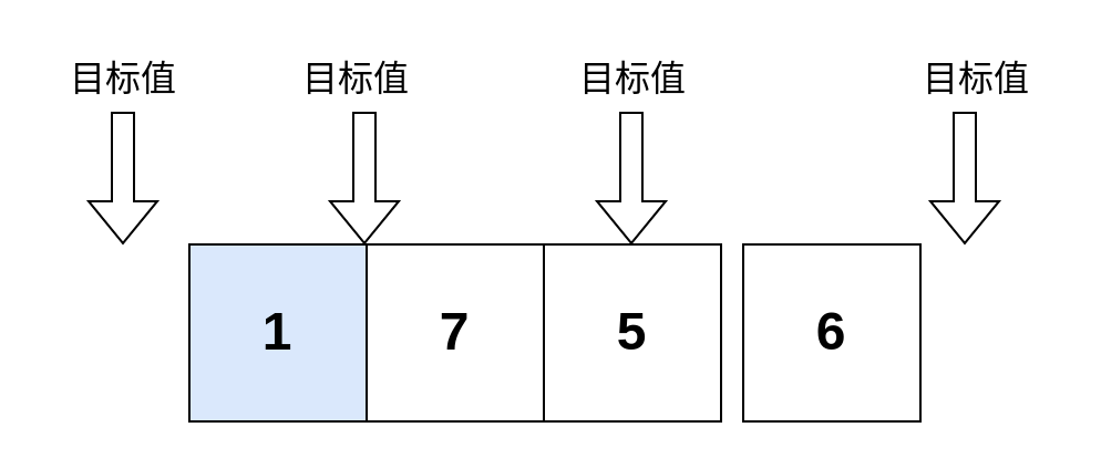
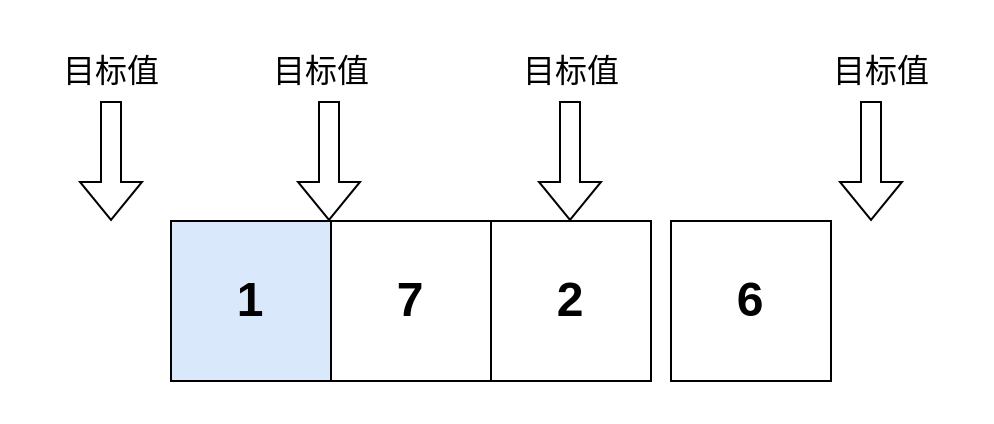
  <mxCell id="0" />
  <mxCell id="1" parent="0" />
  <mxCell id="2" value="1" style="whiteSpace=wrap;html=1;aspect=fixed;fontStyle=1;fontSize=24;fillColor=#dae8fc;" vertex="1" parent="1"><mxGeometry x="85" y="110" width="80" height="80" as="geometry" /></mxCell>
  <mxCell id="3" value="6" style="whiteSpace=wrap;html=1;aspect=fixed;fontStyle=1;fontSize=24;" vertex="1" parent="1"><mxGeometry x="335" y="110" width="80" height="80" as="geometry" /></mxCell>
- <mxCell id="4" value="5" style="whiteSpace=wrap;html=1;aspect=fixed;fontStyle=1;fontSize=24;" vertex="1" parent="1"><mxGeometry x="245" y="110" width="80" height="80" as="geometry" /></mxCell>
+ <mxCell id="4" value="2" style="whiteSpace=wrap;html=1;aspect=fixed;fontStyle=1;fontSize=24;" vertex="1" parent="1"><mxGeometry x="245" y="110" width="80" height="80" as="geometry" /></mxCell>
  <mxCell id="5" value="7" style="whiteSpace=wrap;html=1;aspect=fixed;fontStyle=1;fontSize=24;" vertex="1" parent="1"><mxGeometry x="165" y="110" width="80" height="80" as="geometry" /></mxCell>
  <mxCell id="6" value="" style="shape=flexArrow;endArrow=classic;html=1;rounded=0;" edge="1" parent="1"><mxGeometry width="50" height="50" relative="1" as="geometry"><mxPoint x="55" y="50" as="sourcePoint" /><mxPoint x="55" y="110" as="targetPoint" /></mxGeometry></mxCell>
  <mxCell id="7" value="" style="shape=flexArrow;endArrow=classic;html=1;rounded=0;" edge="1" parent="1"><mxGeometry width="50" height="50" relative="1" as="geometry"><mxPoint x="164" y="50" as="sourcePoint" /><mxPoint x="164" y="110" as="targetPoint" /></mxGeometry></mxCell>
  <mxCell id="8" value="" style="shape=flexArrow;endArrow=classic;html=1;rounded=0;" edge="1" parent="1"><mxGeometry width="50" height="50" relative="1" as="geometry"><mxPoint x="284.5" y="50" as="sourcePoint" /><mxPoint x="284.5" y="110" as="targetPoint" /></mxGeometry></mxCell>
  <mxCell id="9" value="" style="shape=flexArrow;endArrow=classic;html=1;rounded=0;" edge="1" parent="1"><mxGeometry width="50" height="50" relative="1" as="geometry"><mxPoint x="435" y="50" as="sourcePoint" /><mxPoint x="435" y="110" as="targetPoint" /></mxGeometry></mxCell>
  <mxCell id="10" value="&lt;font style=&quot;font-size: 16px;&quot;&gt;目标值&lt;/font&gt;" style="text;html=1;align=center;verticalAlign=middle;resizable=0;points=[];autosize=1;strokeColor=none;fillColor=none;" vertex="1" parent="1"><mxGeometry x="20" y="20" width="70" height="30" as="geometry" /></mxCell>
  <mxCell id="11" value="&lt;font style=&quot;font-size: 16px;&quot;&gt;目标值&lt;/font&gt;" style="text;html=1;align=center;verticalAlign=middle;resizable=0;points=[];autosize=1;strokeColor=none;fillColor=none;" vertex="1" parent="1"><mxGeometry x="405" y="20" width="70" height="30" as="geometry" /></mxCell>
  <mxCell id="12" value="&lt;font style=&quot;font-size: 16px;&quot;&gt;目标值&lt;/font&gt;" style="text;html=1;align=center;verticalAlign=middle;resizable=0;points=[];autosize=1;strokeColor=none;fillColor=none;" vertex="1" parent="1"><mxGeometry x="250" y="20" width="70" height="30" as="geometry" /></mxCell>
  <mxCell id="13" value="&lt;font style=&quot;font-size: 16px;&quot;&gt;目标值&lt;/font&gt;" style="text;html=1;align=center;verticalAlign=middle;resizable=0;points=[];autosize=1;strokeColor=none;fillColor=none;" vertex="1" parent="1"><mxGeometry x="125" y="20" width="70" height="30" as="geometry" /></mxCell>
